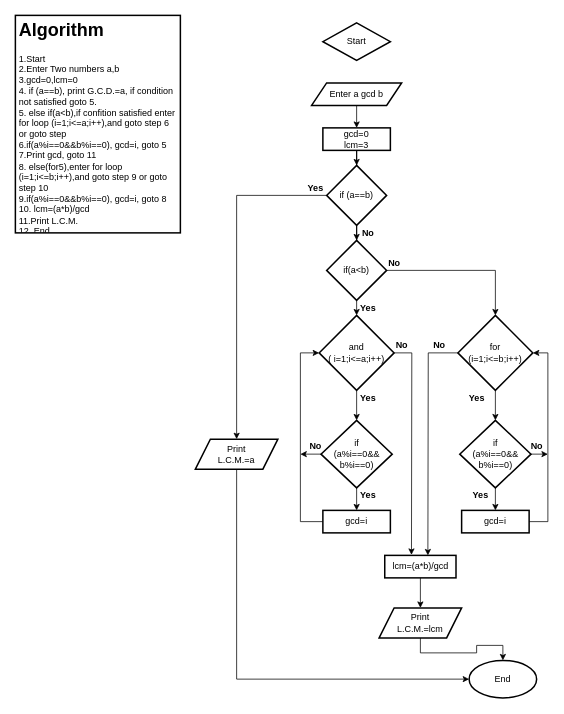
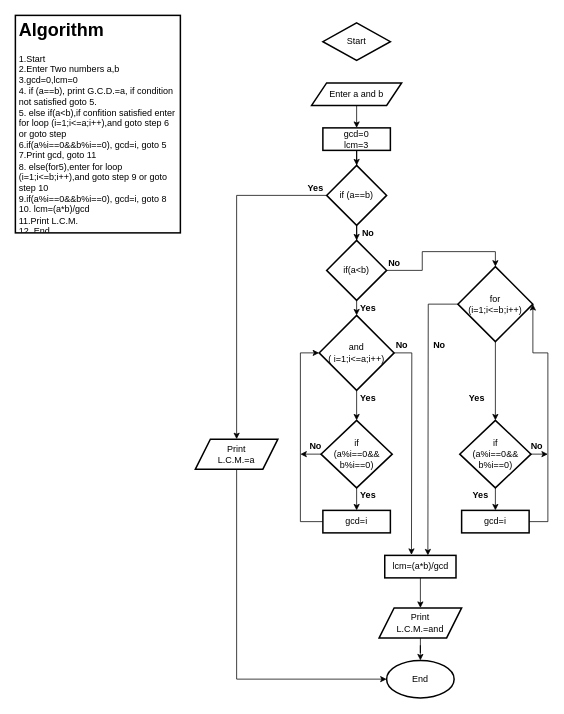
  <mxCell id="0" />
  <mxCell id="1" parent="0" />
  <mxCell id="2" value="&lt;h1&gt;Algorithm&lt;/h1&gt;&lt;div&gt;1.Start&lt;/div&gt;&lt;div&gt;2.Enter Two numbers a,b&lt;/div&gt;&lt;div&gt;3.gcd=0,lcm=0&lt;/div&gt;&lt;div&gt;4. if (a==b), print G.C.D.=a, if condition not satisfied goto 5.&lt;/div&gt;&lt;div&gt;5. else if(a&amp;lt;b),if confition satisfied enter for loop (i=1;i&amp;lt;=a;i++),and goto step 6 or goto step&lt;/div&gt;&lt;div&gt;6.if(a%i==0&amp;amp;&amp;amp;b%i==0), gcd=i, goto 5&lt;/div&gt;&lt;div&gt;7.Print gcd, goto 11&lt;/div&gt;&lt;div&gt;8. else(for5),&lt;span&gt;enter for loop (i=1;i&amp;lt;=b;i++),and goto step 9 or goto step 10&lt;/span&gt;&lt;/div&gt;&lt;div&gt;9.if(a%i==0&amp;amp;&amp;amp;b%i==0), gcd=i, goto 8&lt;/div&gt;10. lcm=(a*b)/gcd&lt;br&gt;11.Print L.C.M.&lt;br&gt;12. End&lt;br&gt;&lt;div&gt;&lt;br&gt;&lt;/div&gt;" style="text;html=1;fillColor=none;spacing=5;spacingTop=-20;whiteSpace=wrap;overflow=hidden;rounded=0;strokeColor=#000000;strokeWidth=2;" vertex="1" parent="1"><mxGeometry x="20" y="20" width="220" height="290" as="geometry" /></mxCell>
  <mxCell id="3" value="Start" style="rhombus;whiteSpace=wrap;html=1;strokeColor=#000000;strokeWidth=2;" vertex="1" parent="1"><mxGeometry x="430" y="30" width="90" height="50" as="geometry" /></mxCell>
- <mxCell id="4" value="End" style="ellipse;whiteSpace=wrap;html=1;strokeColor=#000000;strokeWidth=2;" vertex="1" parent="1"><mxGeometry x="625" y="880" width="90" height="50" as="geometry" /></mxCell>
+ <mxCell id="4" value="End" style="ellipse;whiteSpace=wrap;html=1;strokeColor=#000000;strokeWidth=2;" vertex="1" parent="1"><mxGeometry x="515" y="880" width="90" height="50" as="geometry" /></mxCell>
  <mxCell id="5" style="edgeStyle=orthogonalEdgeStyle;rounded=0;orthogonalLoop=1;jettySize=auto;html=1;exitX=0.5;exitY=1;exitDx=0;exitDy=0;entryX=0.5;entryY=0;entryDx=0;entryDy=0;" edge="1" parent="1" source="6" target="11"><mxGeometry relative="1" as="geometry" /></mxCell>
- <mxCell id="6" value="Enter a gcd b" style="shape=parallelogram;perimeter=parallelogramPerimeter;whiteSpace=wrap;html=1;fixedSize=1;strokeColor=#000000;strokeWidth=2;" vertex="1" parent="1"><mxGeometry x="415" y="110" width="120" height="30" as="geometry" /></mxCell>
+ <mxCell id="6" value="Enter a and b" style="shape=parallelogram;perimeter=parallelogramPerimeter;whiteSpace=wrap;html=1;fixedSize=1;strokeColor=#000000;strokeWidth=2;" vertex="1" parent="1"><mxGeometry x="415" y="110" width="120" height="30" as="geometry" /></mxCell>
  <mxCell id="7" style="edgeStyle=orthogonalEdgeStyle;rounded=0;orthogonalLoop=1;jettySize=auto;html=1;exitX=0;exitY=0.5;exitDx=0;exitDy=0;entryX=0.5;entryY=0;entryDx=0;entryDy=0;" edge="1" parent="1" source="9" target="13"><mxGeometry relative="1" as="geometry" /></mxCell>
  <mxCell id="8" style="edgeStyle=orthogonalEdgeStyle;rounded=0;orthogonalLoop=1;jettySize=auto;html=1;exitX=0.5;exitY=1;exitDx=0;exitDy=0;" edge="1" parent="1" source="9" target="16"><mxGeometry relative="1" as="geometry"><mxPoint x="475.286" y="340" as="targetPoint" /></mxGeometry></mxCell>
  <mxCell id="9" value="if (a==b)" style="rhombus;whiteSpace=wrap;html=1;strokeColor=#000000;strokeWidth=2;" vertex="1" parent="1"><mxGeometry x="435" y="220" width="80" height="80" as="geometry" /></mxCell>
  <mxCell id="10" style="edgeStyle=orthogonalEdgeStyle;rounded=0;orthogonalLoop=1;jettySize=auto;html=1;exitX=0.5;exitY=1;exitDx=0;exitDy=0;" edge="1" parent="1" source="11" target="9"><mxGeometry relative="1" as="geometry" /></mxCell>
  <mxCell id="11" value="gcd=0&lt;br&gt;lcm=3" style="rounded=0;whiteSpace=wrap;html=1;strokeColor=#000000;strokeWidth=2;" vertex="1" parent="1"><mxGeometry x="430" y="170" width="90" height="30" as="geometry" /></mxCell>
  <mxCell id="12" style="edgeStyle=orthogonalEdgeStyle;rounded=0;orthogonalLoop=1;jettySize=auto;html=1;exitX=0.5;exitY=1;exitDx=0;exitDy=0;entryX=0;entryY=0.5;entryDx=0;entryDy=0;" edge="1" parent="1" source="13" target="4"><mxGeometry relative="1" as="geometry" /></mxCell>
  <mxCell id="13" value="Print&lt;br&gt;L.C.M.=a" style="shape=parallelogram;perimeter=parallelogramPerimeter;whiteSpace=wrap;html=1;fixedSize=1;strokeColor=#000000;strokeWidth=2;" vertex="1" parent="1"><mxGeometry x="260" y="585" width="110" height="40" as="geometry" /></mxCell>
  <mxCell id="14" style="edgeStyle=orthogonalEdgeStyle;rounded=0;orthogonalLoop=1;jettySize=auto;html=1;exitX=1;exitY=0.5;exitDx=0;exitDy=0;entryX=0.5;entryY=0;entryDx=0;entryDy=0;" edge="1" parent="1" source="16" target="22"><mxGeometry relative="1" as="geometry" /></mxCell>
  <mxCell id="15" style="edgeStyle=orthogonalEdgeStyle;rounded=0;orthogonalLoop=1;jettySize=auto;html=1;exitX=0.5;exitY=1;exitDx=0;exitDy=0;entryX=0.5;entryY=0;entryDx=0;entryDy=0;" edge="1" parent="1" source="16" target="19"><mxGeometry relative="1" as="geometry" /></mxCell>
  <mxCell id="16" value="if(a&amp;lt;b)" style="rhombus;whiteSpace=wrap;html=1;strokeWidth=2;" vertex="1" parent="1"><mxGeometry x="434.996" y="320" width="80" height="80" as="geometry" /></mxCell>
  <mxCell id="17" style="edgeStyle=orthogonalEdgeStyle;rounded=0;orthogonalLoop=1;jettySize=auto;html=1;exitX=0.5;exitY=1;exitDx=0;exitDy=0;" edge="1" parent="1" source="19" target="25"><mxGeometry relative="1" as="geometry" /></mxCell>
  <mxCell id="18" style="edgeStyle=orthogonalEdgeStyle;rounded=0;orthogonalLoop=1;jettySize=auto;html=1;exitX=1;exitY=0.5;exitDx=0;exitDy=0;entryX=0.392;entryY=-0.018;entryDx=0;entryDy=0;entryPerimeter=0;" edge="1" parent="1" source="19"><mxGeometry relative="1" as="geometry"><mxPoint x="548.12" y="739.28" as="targetPoint" /></mxGeometry></mxCell>
  <mxCell id="19" value="and&lt;br&gt;( i=1;i&amp;lt;=a;i++)" style="rhombus;whiteSpace=wrap;html=1;strokeColor=#000000;strokeWidth=2;" vertex="1" parent="1"><mxGeometry x="425" y="420" width="100" height="100" as="geometry" /></mxCell>
  <mxCell id="20" style="edgeStyle=orthogonalEdgeStyle;rounded=0;orthogonalLoop=1;jettySize=auto;html=1;exitX=0.5;exitY=1;exitDx=0;exitDy=0;entryX=0.5;entryY=0;entryDx=0;entryDy=0;" edge="1" parent="1" source="22" target="34"><mxGeometry relative="1" as="geometry" /></mxCell>
  <mxCell id="21" style="edgeStyle=orthogonalEdgeStyle;rounded=0;orthogonalLoop=1;jettySize=auto;html=1;exitX=0;exitY=0.5;exitDx=0;exitDy=0;entryX=0.591;entryY=0;entryDx=0;entryDy=0;entryPerimeter=0;" edge="1" parent="1" source="22"><mxGeometry relative="1" as="geometry"><mxPoint x="570.01" y="740" as="targetPoint" /></mxGeometry></mxCell>
- <mxCell id="22" value="for &lt;br&gt;(i=1;i&amp;lt;=b;i++)" style="rhombus;whiteSpace=wrap;html=1;strokeColor=#000000;strokeWidth=2;" vertex="1" parent="1"><mxGeometry x="610" y="420" width="100" height="100" as="geometry" /></mxCell>
+ <mxCell id="22" value="for &lt;br&gt;(i=1;i&amp;lt;=b;i++)" style="rhombus;whiteSpace=wrap;html=1;strokeColor=#000000;strokeWidth=2;" vertex="1" parent="1"><mxGeometry x="610" y="355" width="100" height="100" as="geometry" /></mxCell>
  <mxCell id="23" style="edgeStyle=orthogonalEdgeStyle;rounded=0;orthogonalLoop=1;jettySize=auto;html=1;exitX=0.5;exitY=1;exitDx=0;exitDy=0;entryX=0.5;entryY=0;entryDx=0;entryDy=0;" edge="1" parent="1" source="25" target="27"><mxGeometry relative="1" as="geometry" /></mxCell>
  <mxCell id="24" style="edgeStyle=orthogonalEdgeStyle;rounded=0;orthogonalLoop=1;jettySize=auto;html=1;exitX=0;exitY=0.5;exitDx=0;exitDy=0;" edge="1" parent="1" source="25"><mxGeometry relative="1" as="geometry"><mxPoint x="400" y="604.931" as="targetPoint" /></mxGeometry></mxCell>
  <mxCell id="25" value="if&lt;br&gt;(a%i==0&amp;amp;&amp;amp;&lt;br&gt;b%i==0)" style="rhombus;whiteSpace=wrap;html=1;strokeColor=#000000;strokeWidth=2;" vertex="1" parent="1"><mxGeometry x="427.5" y="560" width="95" height="90" as="geometry" /></mxCell>
  <mxCell id="26" style="edgeStyle=orthogonalEdgeStyle;rounded=0;orthogonalLoop=1;jettySize=auto;html=1;exitX=0;exitY=0.5;exitDx=0;exitDy=0;entryX=0;entryY=0.5;entryDx=0;entryDy=0;" edge="1" parent="1" source="27" target="19"><mxGeometry relative="1" as="geometry"><Array as="points"><mxPoint x="400" y="695" /><mxPoint x="400" y="470" /></Array></mxGeometry></mxCell>
  <mxCell id="27" value="gcd=i" style="rounded=0;whiteSpace=wrap;html=1;strokeColor=#000000;strokeWidth=2;" vertex="1" parent="1"><mxGeometry x="430" y="680" width="90" height="30" as="geometry" /></mxCell>
  <mxCell id="28" value="Yes" style="text;html=1;align=center;verticalAlign=middle;resizable=0;points=[];autosize=1;fontStyle=1" vertex="1" parent="1"><mxGeometry x="400" y="240" width="40" height="20" as="geometry" /></mxCell>
  <mxCell id="29" value="&lt;b&gt;No&lt;/b&gt;" style="text;html=1;align=center;verticalAlign=middle;resizable=0;points=[];autosize=1;" vertex="1" parent="1"><mxGeometry x="475" y="300" width="30" height="20" as="geometry" /></mxCell>
  <mxCell id="30" value="Yes" style="text;html=1;align=center;verticalAlign=middle;resizable=0;points=[];autosize=1;fontStyle=1" vertex="1" parent="1"><mxGeometry x="470" y="400" width="40" height="20" as="geometry" /></mxCell>
  <mxCell id="31" value="&lt;b&gt;No&lt;/b&gt;" style="text;html=1;align=center;verticalAlign=middle;resizable=0;points=[];autosize=1;" vertex="1" parent="1"><mxGeometry x="510" y="340" width="30" height="20" as="geometry" /></mxCell>
  <mxCell id="32" style="edgeStyle=orthogonalEdgeStyle;rounded=0;orthogonalLoop=1;jettySize=auto;html=1;exitX=0.5;exitY=1;exitDx=0;exitDy=0;entryX=0.5;entryY=0;entryDx=0;entryDy=0;" edge="1" parent="1" source="34" target="36"><mxGeometry relative="1" as="geometry" /></mxCell>
  <mxCell id="33" style="edgeStyle=orthogonalEdgeStyle;rounded=0;orthogonalLoop=1;jettySize=auto;html=1;exitX=1;exitY=0.5;exitDx=0;exitDy=0;" edge="1" parent="1" source="34"><mxGeometry relative="1" as="geometry"><mxPoint x="730" y="604.931" as="targetPoint" /></mxGeometry></mxCell>
  <mxCell id="34" value="if&lt;br&gt;(a%i==0&amp;amp;&amp;amp;&lt;br&gt;b%i==0)" style="rhombus;whiteSpace=wrap;html=1;strokeColor=#000000;strokeWidth=2;" vertex="1" parent="1"><mxGeometry x="612.5" y="560" width="95" height="90" as="geometry" /></mxCell>
  <mxCell id="35" style="edgeStyle=orthogonalEdgeStyle;rounded=0;orthogonalLoop=1;jettySize=auto;html=1;exitX=1;exitY=0.5;exitDx=0;exitDy=0;entryX=1;entryY=0.5;entryDx=0;entryDy=0;" edge="1" parent="1" source="36" target="22"><mxGeometry relative="1" as="geometry"><Array as="points"><mxPoint x="730" y="695" /><mxPoint x="730" y="470" /></Array></mxGeometry></mxCell>
  <mxCell id="36" value="gcd=i" style="rounded=0;whiteSpace=wrap;html=1;strokeColor=#000000;strokeWidth=2;" vertex="1" parent="1"><mxGeometry x="615" y="680" width="90" height="30" as="geometry" /></mxCell>
  <mxCell id="37" value="Yes" style="text;html=1;align=center;verticalAlign=middle;resizable=0;points=[];autosize=1;fontStyle=1" vertex="1" parent="1"><mxGeometry x="470" y="520" width="40" height="20" as="geometry" /></mxCell>
  <mxCell id="38" value="Yes" style="text;html=1;align=center;verticalAlign=middle;resizable=0;points=[];autosize=1;fontStyle=1" vertex="1" parent="1"><mxGeometry x="470" y="650" width="40" height="20" as="geometry" /></mxCell>
  <mxCell id="39" value="Yes" style="text;html=1;align=center;verticalAlign=middle;resizable=0;points=[];autosize=1;fontStyle=1" vertex="1" parent="1"><mxGeometry x="620" y="650" width="40" height="20" as="geometry" /></mxCell>
  <mxCell id="40" value="&lt;b&gt;No&lt;/b&gt;" style="text;html=1;align=center;verticalAlign=middle;resizable=0;points=[];autosize=1;" vertex="1" parent="1"><mxGeometry x="520" y="450" width="30" height="20" as="geometry" /></mxCell>
  <mxCell id="41" value="&lt;b&gt;No&lt;/b&gt;" style="text;html=1;align=center;verticalAlign=middle;resizable=0;points=[];autosize=1;" vertex="1" parent="1"><mxGeometry x="570" y="450" width="30" height="20" as="geometry" /></mxCell>
  <mxCell id="42" value="&lt;b&gt;No&lt;/b&gt;" style="text;html=1;align=center;verticalAlign=middle;resizable=0;points=[];autosize=1;" vertex="1" parent="1"><mxGeometry x="700" y="585" width="30" height="20" as="geometry" /></mxCell>
  <mxCell id="43" value="&lt;b&gt;No&lt;/b&gt;" style="text;html=1;align=center;verticalAlign=middle;resizable=0;points=[];autosize=1;" vertex="1" parent="1"><mxGeometry x="405" y="585" width="30" height="20" as="geometry" /></mxCell>
  <mxCell id="44" value="Yes" style="text;html=1;align=center;verticalAlign=middle;resizable=0;points=[];autosize=1;fontStyle=1" vertex="1" parent="1"><mxGeometry x="615" y="520" width="40" height="20" as="geometry" /></mxCell>
  <mxCell id="45" style="edgeStyle=orthogonalEdgeStyle;rounded=0;orthogonalLoop=1;jettySize=auto;html=1;exitX=0.5;exitY=1;exitDx=0;exitDy=0;entryX=0.5;entryY=0;entryDx=0;entryDy=0;" edge="1" parent="1" source="46" target="48"><mxGeometry relative="1" as="geometry" /></mxCell>
  <mxCell id="46" value="lcm=(a*b)/gcd" style="rounded=0;whiteSpace=wrap;html=1;strokeColor=#000000;strokeWidth=2;" vertex="1" parent="1"><mxGeometry x="512.5" y="740" width="95" height="30" as="geometry" /></mxCell>
  <mxCell id="47" style="edgeStyle=orthogonalEdgeStyle;rounded=0;orthogonalLoop=1;jettySize=auto;html=1;exitX=0.5;exitY=1;exitDx=0;exitDy=0;" edge="1" parent="1" source="48" target="4"><mxGeometry relative="1" as="geometry" /></mxCell>
- <mxCell id="48" value="Print&lt;br&gt;L.C.M.=lcm" style="shape=parallelogram;perimeter=parallelogramPerimeter;whiteSpace=wrap;html=1;fixedSize=1;strokeColor=#000000;strokeWidth=2;" vertex="1" parent="1"><mxGeometry x="505" y="810" width="110" height="40" as="geometry" /></mxCell>
+ <mxCell id="48" value="Print&lt;br&gt;L.C.M.=and" style="shape=parallelogram;perimeter=parallelogramPerimeter;whiteSpace=wrap;html=1;fixedSize=1;strokeColor=#000000;strokeWidth=2;" vertex="1" parent="1"><mxGeometry x="505" y="810" width="110" height="40" as="geometry" /></mxCell>
